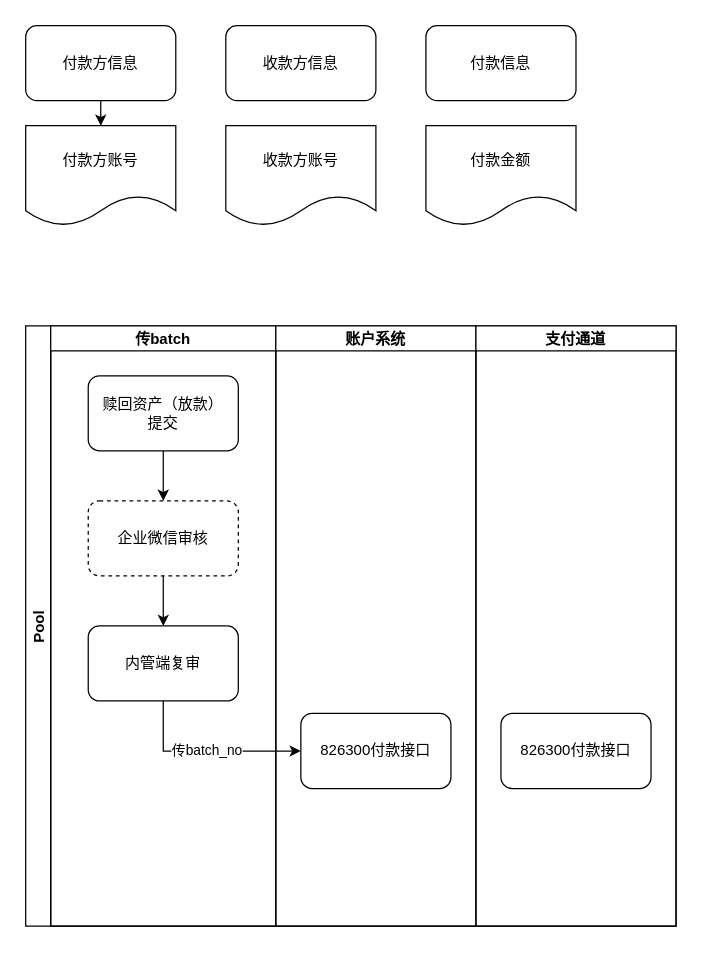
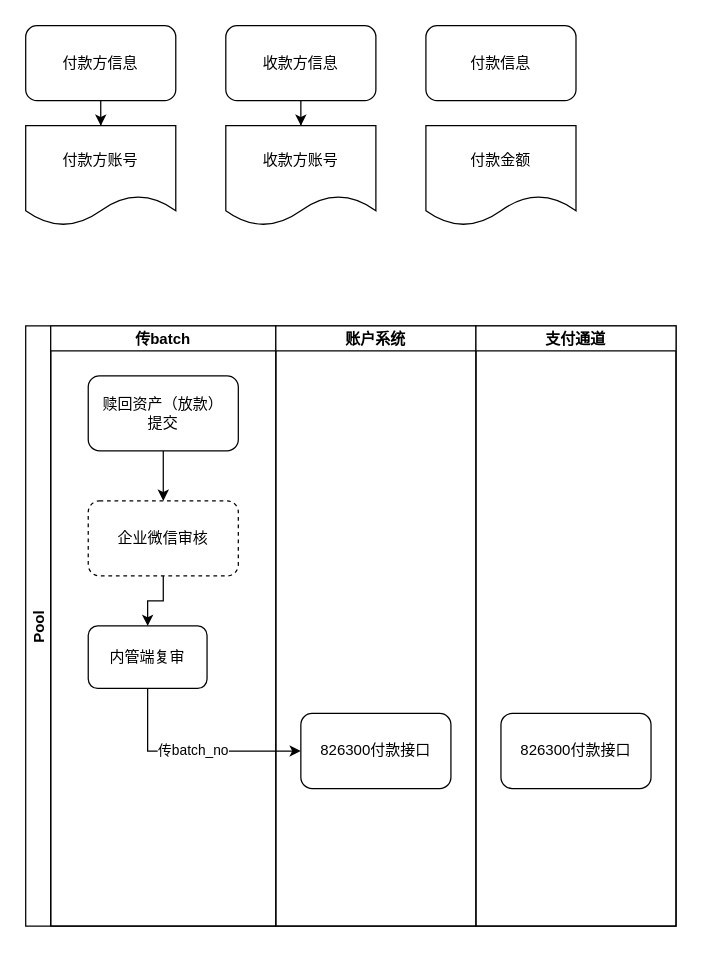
  <mxCell id="0" />
  <mxCell id="1" parent="0" />
  <mxCell id="2" style="edgeStyle=orthogonalEdgeStyle;rounded=0;orthogonalLoop=1;jettySize=auto;html=1;exitX=0.5;exitY=1;exitDx=0;exitDy=0;" edge="1" parent="1" source="3" target="7"><mxGeometry relative="1" as="geometry" /></mxCell>
  <mxCell id="3" value="付款方信息" style="rounded=1;whiteSpace=wrap;html=1;" vertex="1" parent="1"><mxGeometry x="20" y="20" width="120" height="60" as="geometry" /></mxCell>
+ <mxCell id="4" style="edgeStyle=orthogonalEdgeStyle;rounded=0;orthogonalLoop=1;jettySize=auto;html=1;exitX=0.5;exitY=1;exitDx=0;exitDy=0;" edge="1" parent="1" source="5" target="8"><mxGeometry relative="1" as="geometry" /></mxCell>
  <mxCell id="5" value="收款方信息" style="rounded=1;whiteSpace=wrap;html=1;" vertex="1" parent="1"><mxGeometry x="180" y="20" width="120" height="60" as="geometry" /></mxCell>
  <mxCell id="6" value="付款信息" style="rounded=1;whiteSpace=wrap;html=1;" vertex="1" parent="1"><mxGeometry x="340" y="20" width="120" height="60" as="geometry" /></mxCell>
  <mxCell id="7" value="付款方账号" style="shape=document;whiteSpace=wrap;html=1;boundedLbl=1;" vertex="1" parent="1"><mxGeometry x="20" y="100" width="120" height="80" as="geometry" /></mxCell>
  <mxCell id="8" value="收款方账号" style="shape=document;whiteSpace=wrap;html=1;boundedLbl=1;" vertex="1" parent="1"><mxGeometry x="180" y="100" width="120" height="80" as="geometry" /></mxCell>
  <mxCell id="9" value="付款金额" style="shape=document;whiteSpace=wrap;html=1;boundedLbl=1;" vertex="1" parent="1"><mxGeometry x="340" y="100" width="120" height="80" as="geometry" /></mxCell>
  <mxCell id="10" value="Pool" style="swimlane;childLayout=stackLayout;resizeParent=1;resizeParentMax=0;startSize=20;horizontal=0;horizontalStack=1;" vertex="1" parent="1"><mxGeometry x="20" y="260" width="520" height="480" as="geometry" /></mxCell>
  <mxCell id="11" value="传batch" style="swimlane;startSize=20;" vertex="1" parent="10"><mxGeometry x="20" width="180" height="480" as="geometry" /></mxCell>
  <mxCell id="12" style="edgeStyle=orthogonalEdgeStyle;rounded=0;orthogonalLoop=1;jettySize=auto;html=1;exitX=0.5;exitY=1;exitDx=0;exitDy=0;entryX=0.5;entryY=0;entryDx=0;entryDy=0;" edge="1" parent="11" source="13" target="15"><mxGeometry relative="1" as="geometry" /></mxCell>
  <mxCell id="13" value="赎回资产（放款）&lt;br&gt;提交" style="rounded=1;whiteSpace=wrap;html=1;" vertex="1" parent="11"><mxGeometry x="30" y="40" width="120" height="60" as="geometry" /></mxCell>
  <mxCell id="14" style="edgeStyle=orthogonalEdgeStyle;rounded=0;orthogonalLoop=1;jettySize=auto;html=1;exitX=0.5;exitY=1;exitDx=0;exitDy=0;" edge="1" parent="11" source="15" target="16"><mxGeometry relative="1" as="geometry" /></mxCell>
  <mxCell id="15" value="企业微信审核" style="rounded=1;whiteSpace=wrap;html=1;dashed=1;" vertex="1" parent="11"><mxGeometry x="30" y="140" width="120" height="60" as="geometry" /></mxCell>
- <mxCell id="16" value="内管端复审" style="rounded=1;whiteSpace=wrap;html=1;" vertex="1" parent="11"><mxGeometry x="30" y="240" width="120" height="60" as="geometry" /></mxCell>
+ <mxCell id="16" value="内管端复审" style="rounded=1;whiteSpace=wrap;html=1;" vertex="1" parent="11"><mxGeometry x="30" y="240" width="95" height="50" as="geometry" /></mxCell>
  <mxCell id="17" value="账户系统" style="swimlane;startSize=20;" vertex="1" parent="10"><mxGeometry x="200" width="160" height="480" as="geometry" /></mxCell>
  <mxCell id="18" value="826300付款接口" style="rounded=1;whiteSpace=wrap;html=1;" vertex="1" parent="17"><mxGeometry x="20" y="310" width="120" height="60" as="geometry" /></mxCell>
  <mxCell id="19" value="支付通道" style="swimlane;startSize=20;" vertex="1" parent="10"><mxGeometry x="360" width="160" height="480" as="geometry" /></mxCell>
  <mxCell id="20" value="826300付款接口" style="rounded=1;whiteSpace=wrap;html=1;" vertex="1" parent="19"><mxGeometry x="20" y="310" width="120" height="60" as="geometry" /></mxCell>
  <mxCell id="21" value="传batch_no" style="edgeStyle=orthogonalEdgeStyle;rounded=0;orthogonalLoop=1;jettySize=auto;html=1;exitX=0.5;exitY=1;exitDx=0;exitDy=0;entryX=0;entryY=0.5;entryDx=0;entryDy=0;" edge="1" parent="10" source="16" target="18"><mxGeometry relative="1" as="geometry" /></mxCell>
